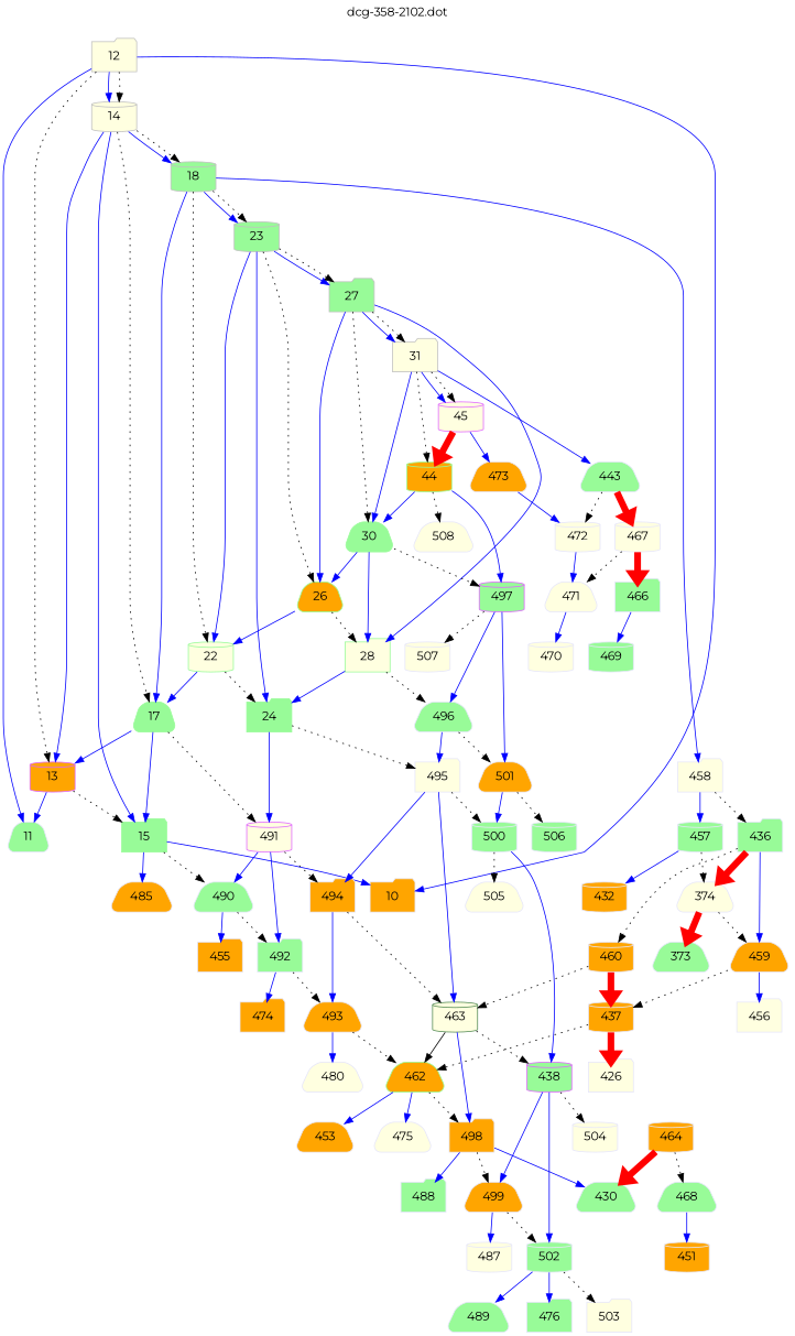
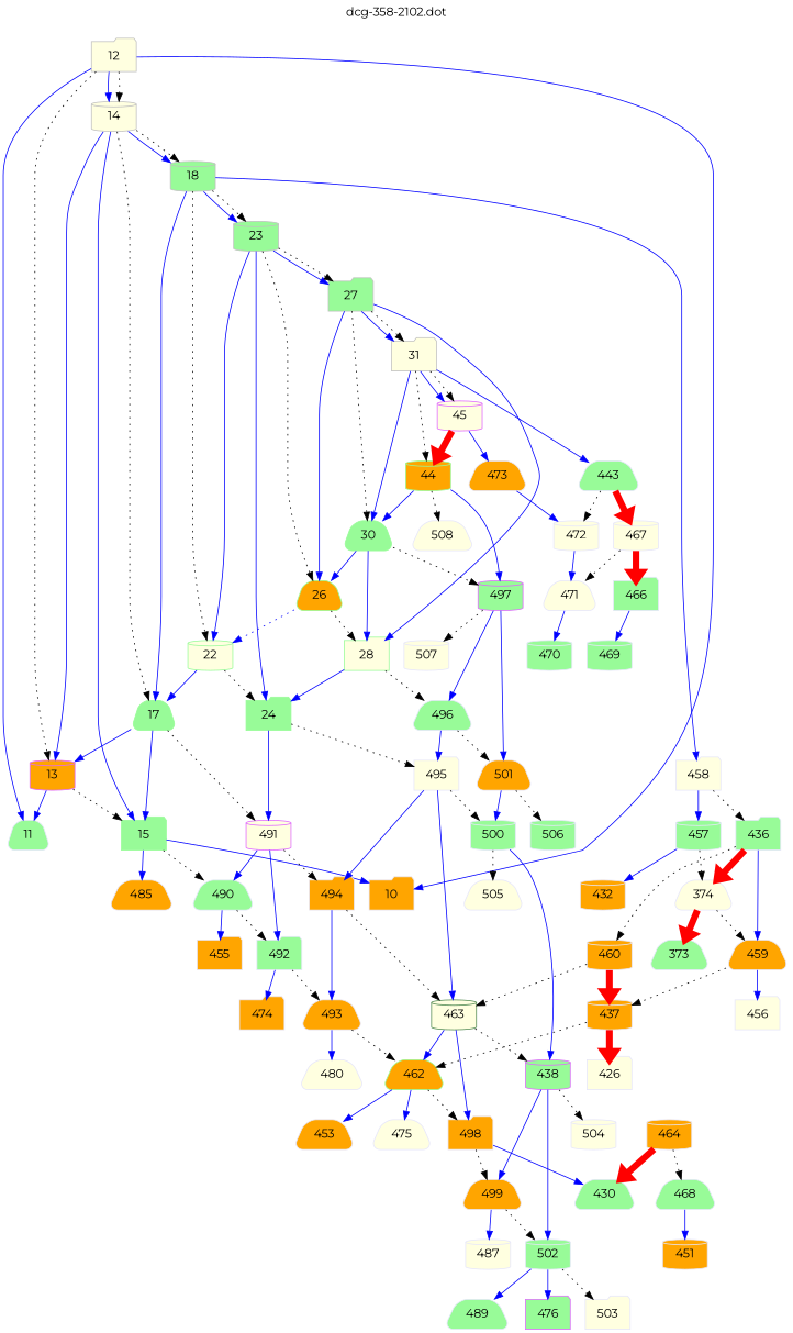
  digraph {
    fontname=Montserrat
    label="dcg-358-2102.dot"
    labelloc=t
    node [color=lavender fillcolor=palegreen fontname=Montserrat shape=cylinder style="rounded,filled"]
    edge [color=blue fontname=Montserrat penwidth=1]
    n1 [color=grey fillcolor=lightyellow label=12 shape=folder]
    n2 [label=11 shape=trapezium]
    n3 [fillcolor=orange label=10 shape=folder]
    n4 [color=grey fillcolor=lightyellow label=14]
    n5 [color=mediumorchid1 fillcolor=orange label=13]
    n6 [color=palegreen label=15 shape=folder]
    n7 [color=grey label=18]
    n8 [color=palegreen label=17 shape=trapezium]
    n9 [label=490 shape=trapezium]
    n10 [fillcolor=orange label=485 shape=trapezium]
    n11 [fillcolor=lightyellow label=458 shape=folder]
    n12 [color=grey label=23]
    n13 [color=palegreen fillcolor=lightyellow label=22]
    n14 [color=mediumorchid1 fillcolor=lightyellow label=491]
    n15 [label=492 shape=folder]
    n16 [fillcolor=orange label=455 shape=folder]
    n17 [label=457]
    n18 [label=436 shape=folder]
    n19 [color=palegreen label=24 shape=folder]
    n20 [color=grey label=27 shape=folder]
    n21 [color=palegreen fillcolor=orange label=26 shape=trapezium]
    n22 [fillcolor=orange label=494 shape=folder]
    n23 [fillcolor=orange label=432]
    n24 [fillcolor=lightyellow label=374 shape=trapezium]
    n25 [fillcolor=orange label=459 shape=trapezium]
    n26 [fillcolor=orange label=460]
    n27 [fillcolor=lightyellow label=495 shape=folder]
    n28 [color=palegreen fillcolor=lightyellow label=28 shape=folder]
    n29 [color=grey fillcolor=lightyellow label=31 shape=folder]
    n30 [color=palegreen label=30 shape=trapezium]
    n31 [label=500]
    n32 [color=palegreen4 fillcolor=lightyellow label=463]
    n33 [label=496 shape=trapezium]
    n34 [label=443 shape=trapezium]
    n35 [color=mediumorchid1 fillcolor=lightyellow label=45]
    n36 [color=palegreen fillcolor=orange label=44]
    n37 [color=mediumorchid1 label=497]
    n38 [fillcolor=orange label=501 shape=trapezium]
    n39 [fillcolor=lightyellow label=472]
    n40 [fillcolor=lightyellow label=467]
    n41 [fillcolor=orange label=473 shape=trapezium]
    n42 [fillcolor=lightyellow label=508 shape=trapezium]
    n43 [fillcolor=lightyellow label=507]
    n44 [fillcolor=lightyellow label=471 shape=trapezium]
    n45 [label=466 shape=folder]
-   n46 [fillcolor=lightyellow label=470]
+   n46 [label=470]
    n47 [label=506]
    n48 [color=mediumorchid1 label=438]
    n49 [fillcolor=lightyellow label=505 shape=trapezium]
    n50 [fillcolor=orange label=499 shape=trapezium]
    n51 [label=502]
    n52 [fillcolor=lightyellow label=504]
    n53 [fillcolor=lightyellow label=487]
    n54 [label=489 shape=trapezium]
-   n55 [label=476 shape=folder]
+   n55 [color=mediumorchid1 label=476 shape=folder]
    n56 [fillcolor=lightyellow label=503 shape=folder]
    n57 [fillcolor=orange label=493 shape=trapezium]
    n58 [color=palegreen fillcolor=orange label=462 shape=trapezium]
    n59 [fillcolor=orange label=498 shape=folder]
    n60 [fillcolor=lightyellow label=480 shape=trapezium]
    n61 [fillcolor=orange label=453 shape=trapezium]
    n62 [fillcolor=lightyellow label=475 shape=trapezium]
-   n63 [label=488 shape=folder]
    n64 [label=430 shape=trapezium]
    n65 [fillcolor=orange label=474 shape=folder]
    n66 [label=469]
    n67 [fillcolor=orange label=464]
    n68 [label=468 shape=trapezium]
    n69 [fillcolor=orange label=451]
    n70 [label=373 shape=trapezium]
    n71 [fillcolor=lightyellow label=456 shape=folder]
    n72 [fillcolor=orange label=437]
    n73 [fillcolor=lightyellow label=426 shape=folder]
    n1 -> n2
    n1 -> n3
    n1 -> n4
    n1 -> n4 [style=dotted color="" penwidth=""]
    n1 -> n5 [style=dotted color="" penwidth=""]
    n4 -> n5
    n4 -> n6
    n4 -> n7
    n4 -> n7 [style=dotted color="" penwidth=""]
    n4 -> n8 [style=dotted color="" penwidth=""]
    n5 -> n2
    n5 -> n6 [style=dotted color="" penwidth=""]
    n6 -> n3
    n6 -> n9 [style=dotted color="" penwidth=""]
    n6 -> n10
    n7 -> n8
    n7 -> n11
    n7 -> n12
    n7 -> n12 [style=dotted color="" penwidth=""]
    n7 -> n13 [style=dotted color="" penwidth=""]
    n8 -> n5
    n8 -> n6
    n8 -> n14 [style=dotted color="" penwidth=""]
    n9 -> n15 [style=dotted color="" penwidth=""]
    n9 -> n16
    n11 -> n17
    n11 -> n18 [style=dotted color="" penwidth=""]
    n12 -> n13
    n12 -> n19
    n12 -> n20
    n12 -> n20 [style=dotted color="" penwidth=""]
    n12 -> n21 [style=dotted color="" penwidth=""]
    n13 -> n8
    n13 -> n19 [style=dotted color="" penwidth=""]
    n14 -> n9
    n14 -> n15
    n14 -> n22 [style=dotted color="" penwidth=""]
    n15 -> n57 [style=dotted color="" penwidth=""]
    n15 -> n65
    n17 -> n23
    n17 -> n24 [style=dotted color="" penwidth=""]
    n18 -> n24 [color=red penwidth=8]
    n18 -> n25
    n18 -> n26 [style=dotted color="" penwidth=""]
    n19 -> n14
    n19 -> n27 [style=dotted color="" penwidth=""]
    n20 -> n21
    n20 -> n28
    n20 -> n29
    n20 -> n29 [style=dotted color="" penwidth=""]
    n20 -> n30 [style=dotted color="" penwidth=""]
-   n21 -> n13
+   n21 -> n13 [style=dotted]
    n21 -> n28 [style=dotted color="" penwidth=""]
    n22 -> n32 [style=dotted color="" penwidth=""]
    n22 -> n57
    n24 -> n25 [style=dotted color="" penwidth=""]
    n24 -> n70 [color=red penwidth=8]
    n25 -> n71
    n25 -> n72 [style=dotted color="" penwidth=""]
    n26 -> n32 [style=dotted color="" penwidth=""]
    n26 -> n72 [color=red penwidth=8]
    n27 -> n22
    n27 -> n31 [style=dotted color="" penwidth=""]
    n27 -> n32
    n28 -> n19
    n28 -> n33 [style=dotted color="" penwidth=""]
    n29 -> n30
    n29 -> n34
    n29 -> n35
    n29 -> n35 [style=dotted color="" penwidth=""]
    n29 -> n36 [style=dotted color="" penwidth=""]
    n30 -> n21
    n30 -> n28
    n30 -> n37 [style=dotted color="" penwidth=""]
    n31 -> n48
    n31 -> n49 [style=dotted color="" penwidth=""]
    n32 -> n48 [style=dotted color="" penwidth=""]
-   n32 -> n58 [color=black]
+   n32 -> n58
    n32 -> n59
    n33 -> n27
    n33 -> n38 [style=dotted color="" penwidth=""]
    n34 -> n39 [style=dotted color="" penwidth=""]
    n34 -> n40 [color=red penwidth=8]
    n35 -> n36 [color=red penwidth=8]
    n35 -> n41
    n36 -> n30
    n36 -> n37
    n36 -> n42 [style=dotted color="" penwidth=""]
    n37 -> n33
    n37 -> n38
    n37 -> n43 [style=dotted color="" penwidth=""]
    n38 -> n31
    n38 -> n47 [style=dotted color="" penwidth=""]
    n39 -> n44
    n40 -> n44 [style=dotted color="" penwidth=""]
    n40 -> n45 [color=red penwidth=8]
    n41 -> n39
    n44 -> n46
    n45 -> n66
    n48 -> n50
    n48 -> n51
    n48 -> n52 [style=dotted color="" penwidth=""]
    n50 -> n51 [style=dotted color="" penwidth=""]
    n50 -> n53
    n51 -> n54
    n51 -> n55
    n51 -> n56 [style=dotted color="" penwidth=""]
    n57 -> n58 [style=dotted color="" penwidth=""]
    n57 -> n60
    n58 -> n59 [style=dotted color="" penwidth=""]
    n58 -> n61
    n58 -> n62
    n59 -> n50 [style=dotted color="" penwidth=""]
-   n59 -> n63
    n59 -> n64
    n67 -> n64 [color=red penwidth=8]
    n67 -> n68 [style=dotted color="" penwidth=""]
    n68 -> n69
    n72 -> n58 [style=dotted color="" penwidth=""]
    n72 -> n73 [color=red penwidth=8]
  }
